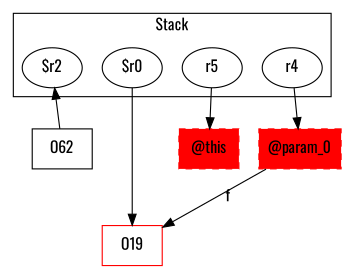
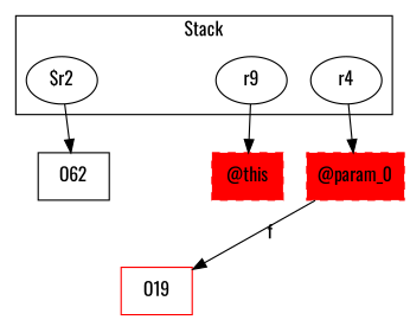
  digraph {
    fontname=Oswald
    rankDir=LR
    node [fontname=Oswald]
    edge [fontname=Oswald]
    "$r2"
-   "$r0"
-   r5
+   r5 [label=r9]
    r4
    n5 [label=O62 shape=box]
    n6 [color=red label=O19 shape=box]
    "@this" [color=red shape=box style="filled,dashed"]
    "@param_0" [color=red shape=box style="filled,dashed"]
    subgraph cluster_1 {
      label=Stack
      "$r2"
-     "$r0"
      r5
      r4
    }
-   n5 -> "$r2"
-   "$r0" -> n6
+   "$r2" -> n5
    r5 -> "@this"
    r4 -> "@param_0"
    "@param_0" -> n6 [label=f weight=0.2]
  }
